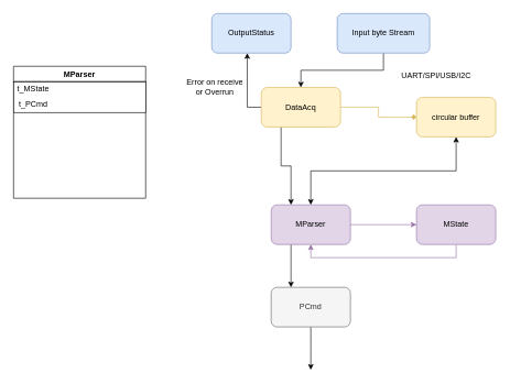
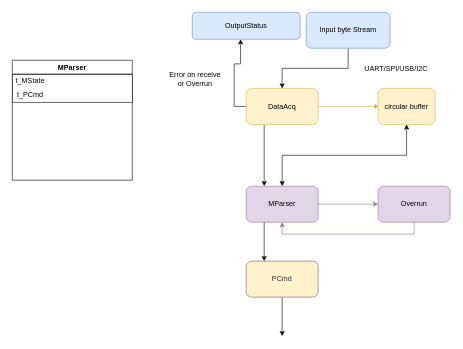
  <mxCell id="0" />
  <mxCell id="1" parent="0" />
  <mxCell id="2" value="MParser" style="swimlane;whiteSpace=wrap;html=1;" vertex="1" parent="1"><mxGeometry x="20" y="100" width="200" height="200" as="geometry" /></mxCell>
  <mxCell id="3" value="" style="rounded=0;whiteSpace=wrap;html=1;" vertex="1" parent="2"><mxGeometry y="24" width="200" height="46" as="geometry" /></mxCell>
  <mxCell id="4" value="t_MState" style="text;html=1;strokeColor=none;fillColor=none;align=center;verticalAlign=middle;whiteSpace=wrap;rounded=0;" vertex="1" parent="2"><mxGeometry y="24" width="60" height="22" as="geometry" /></mxCell>
  <mxCell id="5" value="t_PCmd" style="text;html=1;strokeColor=none;fillColor=none;align=center;verticalAlign=middle;whiteSpace=wrap;rounded=0;" vertex="1" parent="2"><mxGeometry y="46" width="60" height="22" as="geometry" /></mxCell>
  <mxCell id="6" style="edgeStyle=orthogonalEdgeStyle;rounded=0;orthogonalLoop=1;jettySize=auto;html=1;exitX=0.5;exitY=1;exitDx=0;exitDy=0;" edge="1" parent="1" source="7" target="12"><mxGeometry relative="1" as="geometry" /></mxCell>
  <mxCell id="7" value="Input byte Stream" style="rounded=1;whiteSpace=wrap;html=1;fillColor=#dae8fc;strokeColor=#6c8ebf;" vertex="1" parent="1"><mxGeometry x="510" y="20" width="140" height="60" as="geometry" /></mxCell>
  <mxCell id="8" style="edgeStyle=orthogonalEdgeStyle;rounded=0;orthogonalLoop=1;jettySize=auto;html=1;exitX=0.5;exitY=1;exitDx=0;exitDy=0;startArrow=classic;startFill=1;" edge="1" parent="1" source="21" target="15"><mxGeometry relative="1" as="geometry" /></mxCell>
  <mxCell id="9" style="edgeStyle=orthogonalEdgeStyle;rounded=0;orthogonalLoop=1;jettySize=auto;html=1;exitX=1;exitY=0.5;exitDx=0;exitDy=0;entryX=0;entryY=0.5;entryDx=0;entryDy=0;startArrow=none;startFill=0;fillColor=#fff2cc;strokeColor=#d6b656;endArrow=diamond;" edge="1" parent="1" source="12" target="21"><mxGeometry relative="1" as="geometry" /></mxCell>
  <mxCell id="10" style="edgeStyle=orthogonalEdgeStyle;rounded=0;orthogonalLoop=1;jettySize=auto;html=1;exitX=0;exitY=0.5;exitDx=0;exitDy=0;entryX=0.448;entryY=1.001;entryDx=0;entryDy=0;entryPerimeter=0;startArrow=none;startFill=0;" edge="1" parent="1" source="12" target="22"><mxGeometry relative="1" as="geometry" /></mxCell>
  <mxCell id="11" style="edgeStyle=orthogonalEdgeStyle;rounded=0;orthogonalLoop=1;jettySize=auto;html=1;exitX=0.25;exitY=1;exitDx=0;exitDy=0;entryX=0.25;entryY=0;entryDx=0;entryDy=0;startArrow=none;startFill=0;" edge="1" parent="1" source="12" target="15"><mxGeometry relative="1" as="geometry" /></mxCell>
- <mxCell id="12" value="DataAcq" style="rounded=1;whiteSpace=wrap;html=1;fillColor=#fff2cc;strokeColor=#d6b656;" vertex="1" parent="1"><mxGeometry x="395" y="132" width="120" height="60" as="geometry" /></mxCell>
+ <mxCell id="12" value="DataAcq" style="rounded=1;whiteSpace=wrap;html=1;fillColor=#fff2cc;strokeColor=#d6b656;" vertex="1" parent="1"><mxGeometry x="410" y="147" width="120" height="60" as="geometry" /></mxCell>
  <mxCell id="13" style="edgeStyle=orthogonalEdgeStyle;rounded=0;orthogonalLoop=1;jettySize=auto;html=1;exitX=1;exitY=0.5;exitDx=0;exitDy=0;fillColor=#e1d5e7;strokeColor=#9673a6;" edge="1" parent="1" source="15" target="17"><mxGeometry relative="1" as="geometry" /></mxCell>
  <mxCell id="14" style="edgeStyle=orthogonalEdgeStyle;rounded=0;orthogonalLoop=1;jettySize=auto;html=1;exitX=0.25;exitY=1;exitDx=0;exitDy=0;entryX=0.25;entryY=0;entryDx=0;entryDy=0;startArrow=none;startFill=0;" edge="1" parent="1" source="15" target="19"><mxGeometry relative="1" as="geometry" /></mxCell>
  <mxCell id="15" value="MParser" style="rounded=1;whiteSpace=wrap;html=1;fillColor=#e1d5e7;strokeColor=#9673a6;" vertex="1" parent="1"><mxGeometry x="410" y="310" width="120" height="60" as="geometry" /></mxCell>
  <mxCell id="16" style="edgeStyle=orthogonalEdgeStyle;rounded=0;orthogonalLoop=1;jettySize=auto;html=1;exitX=0.5;exitY=1;exitDx=0;exitDy=0;entryX=0.5;entryY=1;entryDx=0;entryDy=0;fillColor=#e1d5e7;strokeColor=#9673a6;" edge="1" parent="1" source="17" target="15"><mxGeometry relative="1" as="geometry" /></mxCell>
- <mxCell id="17" value="MState" style="rounded=1;whiteSpace=wrap;html=1;fillColor=#e1d5e7;strokeColor=#9673a6;" vertex="1" parent="1"><mxGeometry x="630" y="310" width="120" height="60" as="geometry" /></mxCell>
+ <mxCell id="17" value="Overrun" style="rounded=1;whiteSpace=wrap;html=1;fillColor=#e1d5e7;strokeColor=#9673a6;" vertex="1" parent="1"><mxGeometry x="630" y="310" width="120" height="60" as="geometry" /></mxCell>
  <mxCell id="18" style="edgeStyle=orthogonalEdgeStyle;rounded=0;orthogonalLoop=1;jettySize=auto;html=1;exitX=0.5;exitY=1;exitDx=0;exitDy=0;startArrow=none;startFill=0;" edge="1" parent="1" source="19"><mxGeometry relative="1" as="geometry"><mxPoint x="470" y="560" as="targetPoint" /></mxGeometry></mxCell>
- <mxCell id="19" value="PCmd" style="rounded=1;whiteSpace=wrap;html=1;fillColor=#f5f5f5;fontColor=#333333;strokeColor=#666666;" vertex="1" parent="1"><mxGeometry x="410" y="435" width="120" height="60" as="geometry" /></mxCell>
+ <mxCell id="19" value="PCmd" style="rounded=1;whiteSpace=wrap;html=1;fillColor=#fff2cc;fontColor=#333333;strokeColor=#666666;" vertex="1" parent="1"><mxGeometry x="410" y="435" width="120" height="60" as="geometry" /></mxCell>
  <mxCell id="20" value="UART/SPI/USB/I2C" style="text;html=1;strokeColor=none;fillColor=none;align=center;verticalAlign=middle;whiteSpace=wrap;rounded=0;" vertex="1" parent="1"><mxGeometry x="600" y="100" width="120" height="30" as="geometry" /></mxCell>
- <mxCell id="21" value="circular buffer" style="rounded=1;whiteSpace=wrap;html=1;fillColor=#fff2cc;strokeColor=#d6b656;" vertex="1" parent="1"><mxGeometry x="630" y="147" width="120" height="60" as="geometry" /></mxCell>
- <mxCell id="22" value="OutputStatus" style="rounded=1;whiteSpace=wrap;html=1;fillColor=#dae8fc;strokeColor=#6c8ebf;" vertex="1" parent="1"><mxGeometry x="320" y="20" width="120" height="60" as="geometry" /></mxCell>
+ <mxCell id="21" value="circular buffer" style="rounded=1;whiteSpace=wrap;html=1;fillColor=#fff2cc;strokeColor=#d6b656;" vertex="1" parent="1"><mxGeometry x="630" y="147" width="95" height="60" as="geometry" /></mxCell>
+ <mxCell id="22" value="OutputStatus" style="rounded=1;whiteSpace=wrap;html=1;fillColor=#dae8fc;strokeColor=#6c8ebf;" vertex="1" parent="1"><mxGeometry x="320" y="20" width="180" height="45" as="geometry" /></mxCell>
  <mxCell id="23" value="Error on receive or Overrun" style="text;html=1;strokeColor=none;fillColor=none;align=center;verticalAlign=middle;whiteSpace=wrap;rounded=0;" vertex="1" parent="1"><mxGeometry x="280" y="117" width="90" height="30" as="geometry" /></mxCell>
